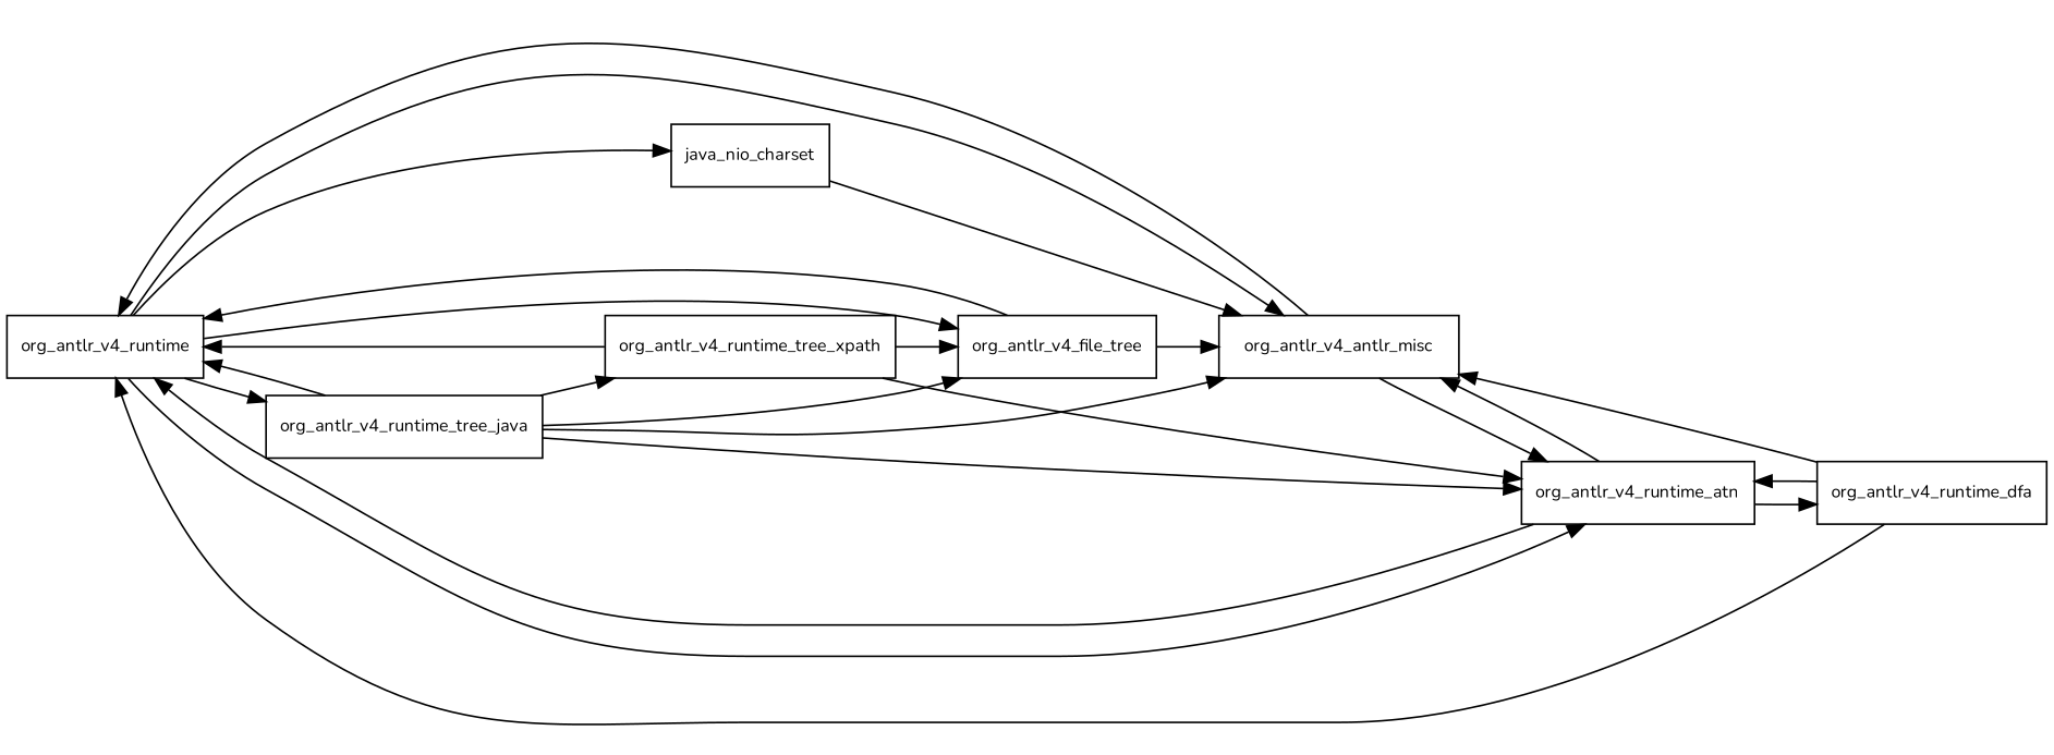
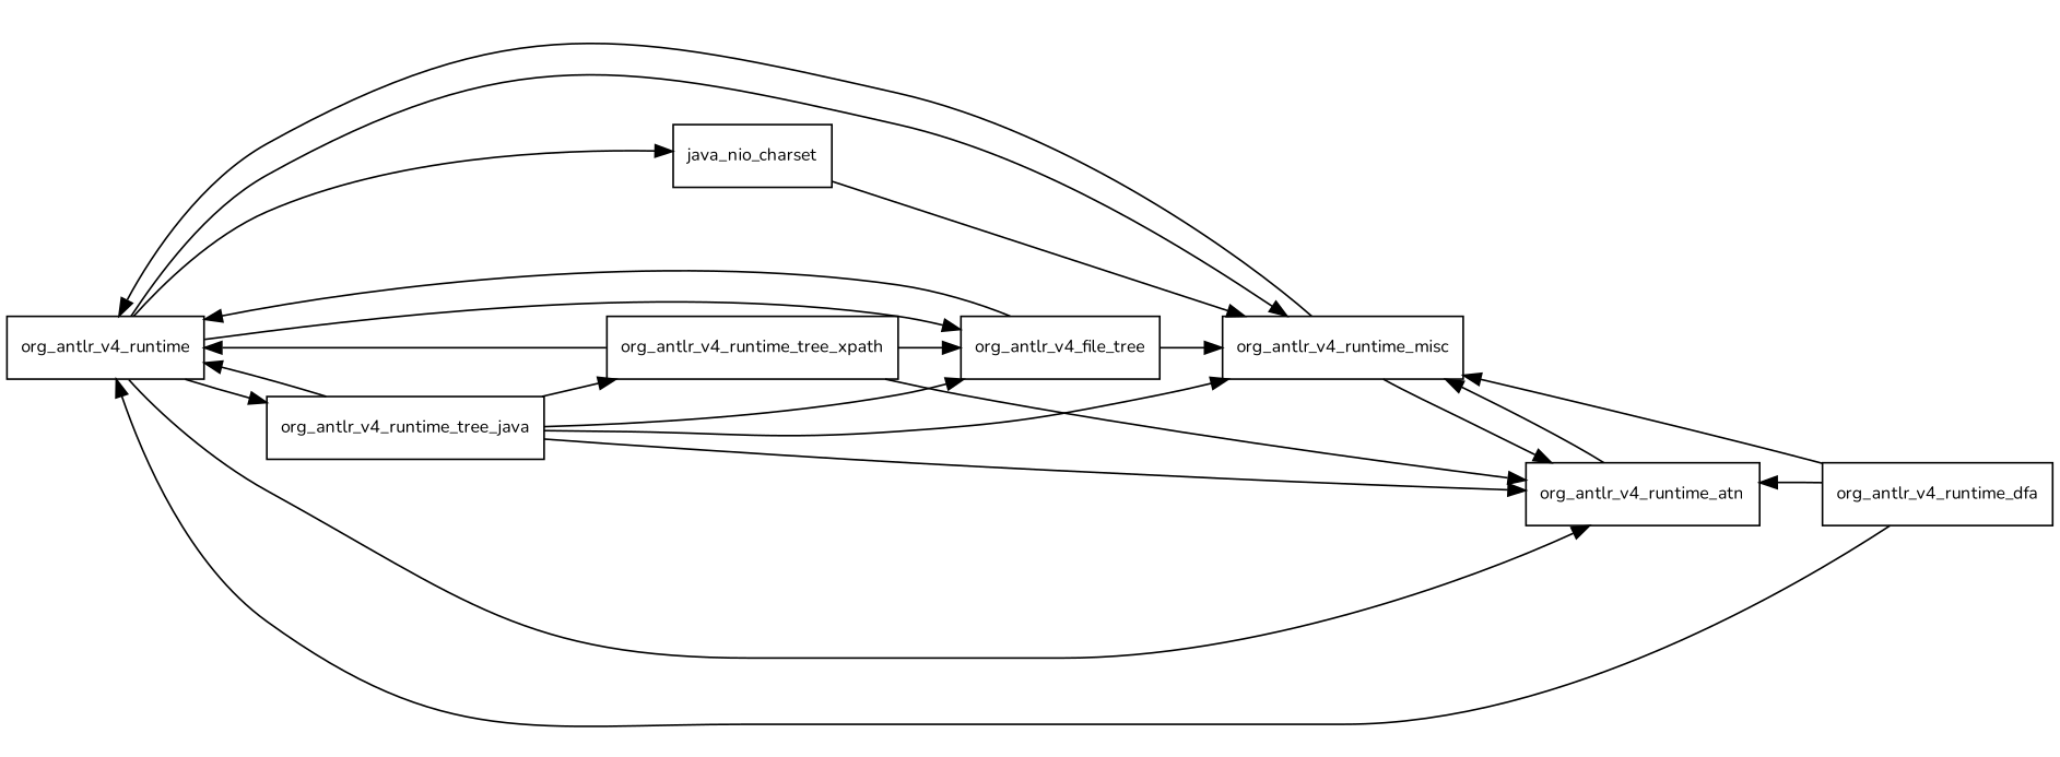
  digraph {
    fontname=Nunito
    rankdir=LR
    node [fontname=Nunito fontsize=10.0 shape=box]
    edge [fontname=Nunito]
    org_antlr_v4_runtime
    java_nio_charset
    org_antlr_v4_runtime_atn
-   org_antlr_v4_runtime_misc [label=org_antlr_v4_antlr_misc]
+   org_antlr_v4_runtime_misc
    n5 [label=org_antlr_v4_file_tree]
    n6 [label=org_antlr_v4_runtime_tree_java]
    org_antlr_v4_runtime_dfa
    org_antlr_v4_runtime_tree_xpath
    org_antlr_v4_runtime -> java_nio_charset
    org_antlr_v4_runtime -> org_antlr_v4_runtime_atn
    org_antlr_v4_runtime -> org_antlr_v4_runtime_misc
    org_antlr_v4_runtime -> n5
    org_antlr_v4_runtime -> n6
    java_nio_charset -> org_antlr_v4_runtime_misc
-   org_antlr_v4_runtime_atn -> org_antlr_v4_runtime
    org_antlr_v4_runtime_atn -> org_antlr_v4_runtime_misc
-   org_antlr_v4_runtime_atn -> org_antlr_v4_runtime_dfa
    org_antlr_v4_runtime_misc -> org_antlr_v4_runtime
    org_antlr_v4_runtime_misc -> org_antlr_v4_runtime_atn
    n5 -> org_antlr_v4_runtime
    n5 -> org_antlr_v4_runtime_misc
    n6 -> org_antlr_v4_runtime
    n6 -> org_antlr_v4_runtime_atn
    n6 -> org_antlr_v4_runtime_misc
    n6 -> n5
    n6 -> org_antlr_v4_runtime_tree_xpath
    org_antlr_v4_runtime_dfa -> org_antlr_v4_runtime
    org_antlr_v4_runtime_dfa -> org_antlr_v4_runtime_atn
    org_antlr_v4_runtime_dfa -> org_antlr_v4_runtime_misc
    org_antlr_v4_runtime_tree_xpath -> org_antlr_v4_runtime
    org_antlr_v4_runtime_tree_xpath -> org_antlr_v4_runtime_atn
    org_antlr_v4_runtime_tree_xpath -> n5
  }
